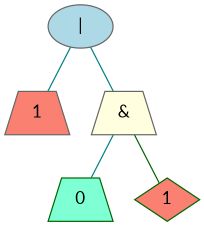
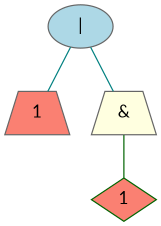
  graph {
    fontname=Lato
    node [style=filled fillcolor=salmon color=gray40 shape=trapezium fontname=Lato]
    edge [color=teal fontname=Lato]
    n1 [label=1]
    n2 [label="|" fillcolor=lightblue shape=ellipse]
    n3 [label="&" fillcolor=lightyellow]
-   n4 [label=0 fillcolor=aquamarine color=darkgreen]
    n5 [label=1 color=darkgreen shape=diamond]
    n2 -- n1
    n2 -- n3
-   n3 -- n4
    n3 -- n5 [color=darkgreen]
  }
